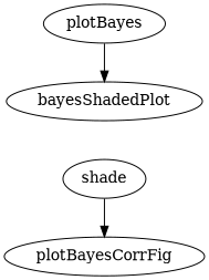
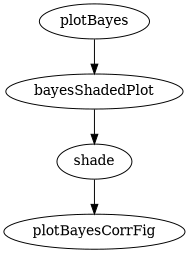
  digraph {
    bayesShadedPlot
    shade
    plotBayesCorrFig
    plotBayes
+   bayesShadedPlot -> shade
    shade -> plotBayesCorrFig
    plotBayes -> bayesShadedPlot
  }
